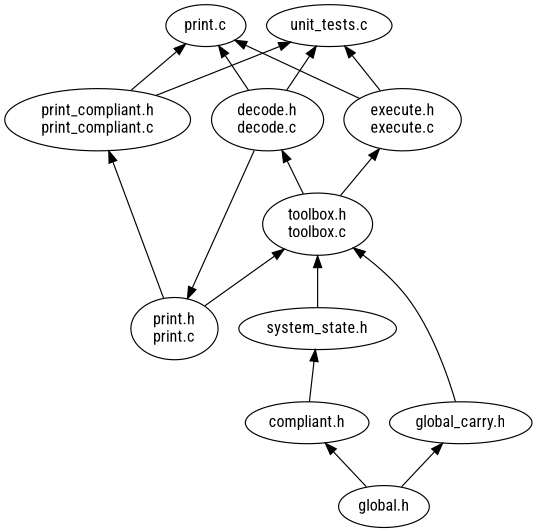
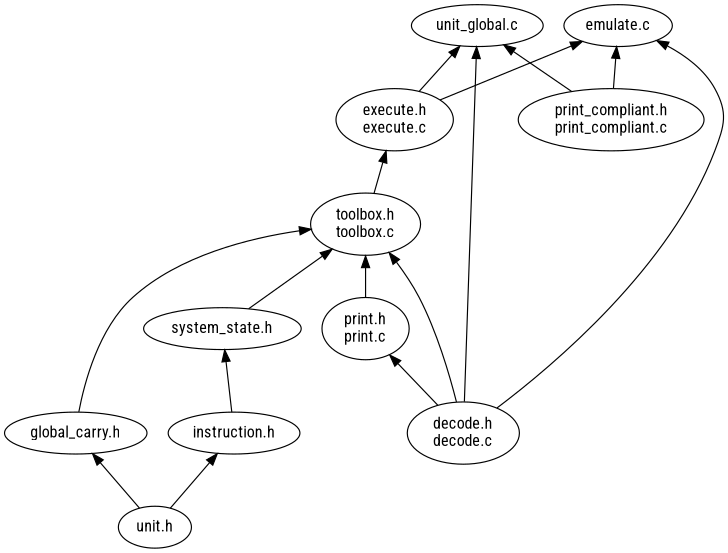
  digraph {
    fontname="Roboto Condensed"
    node [fontname="Roboto Condensed"]
    edge [dir=back fontname="Roboto Condensed"]
-   "unit_tests.c"
+   "unit_tests.c" [label="unit_global.c"]
    "decode.h\ndecode.c"
    "execute.h\nexecute.c"
    "print_compliant.h\nprint_compliant.c"
    "toolbox.h\ntoolbox.c"
    "print.h\nprint.c"
    "system_state.h"
    n8 [label="global_carry.h"]
-   "emulate.c" [label="print.c"]
-   "instruction.h" [label="compliant.h"]
-   "global.h\n"
+   "emulate.c"
+   "instruction.h"
+   "global.h\n" [label="unit.h"]
    "unit_tests.c" -> "decode.h\ndecode.c"
    "unit_tests.c" -> "execute.h\nexecute.c"
    "unit_tests.c" -> "print_compliant.h\nprint_compliant.c"
-   "decode.h\ndecode.c" -> "toolbox.h\ntoolbox.c"
+   "toolbox.h\ntoolbox.c" -> "decode.h\ndecode.c"
    "execute.h\nexecute.c" -> "toolbox.h\ntoolbox.c"
-   "print_compliant.h\nprint_compliant.c" -> "print.h\nprint.c"
    "toolbox.h\ntoolbox.c" -> "print.h\nprint.c"
    "toolbox.h\ntoolbox.c" -> "system_state.h"
    "toolbox.h\ntoolbox.c" -> n8
    "print.h\nprint.c" -> "decode.h\ndecode.c"
    "system_state.h" -> "instruction.h"
    n8 -> "global.h\n"
    "emulate.c" -> "decode.h\ndecode.c"
    "emulate.c" -> "execute.h\nexecute.c"
    "emulate.c" -> "print_compliant.h\nprint_compliant.c"
    "instruction.h" -> "global.h\n"
  }
